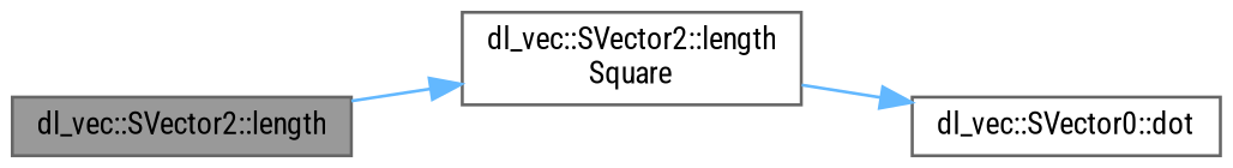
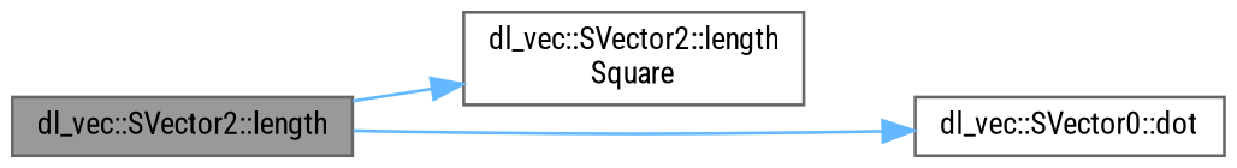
  digraph {
    fontname="Roboto Condensed"
    rankdir=LR
    node [color=grey40 fillcolor=white fontname="Roboto Condensed" fontsize=10 shape=box style=filled]
    edge [color=steelblue1 fontname="Roboto Condensed" fontsize=10 labelfontname=Helvetica labelfontsize=10 style=solid]
    n1 [color=gray40 fillcolor=grey60 fontcolor=black height=0.2 label="dl_vec::SVector2::length" width=0.4]
    n2 [height=0.2 label="dl_vec::SVector2::length\lSquare" width=0.4]
    n3 [height=0.2 label="dl_vec::SVector0::dot" width=0.4]
    n1 -> n2
-   n2 -> n3
+   n1 -> n3
  }
